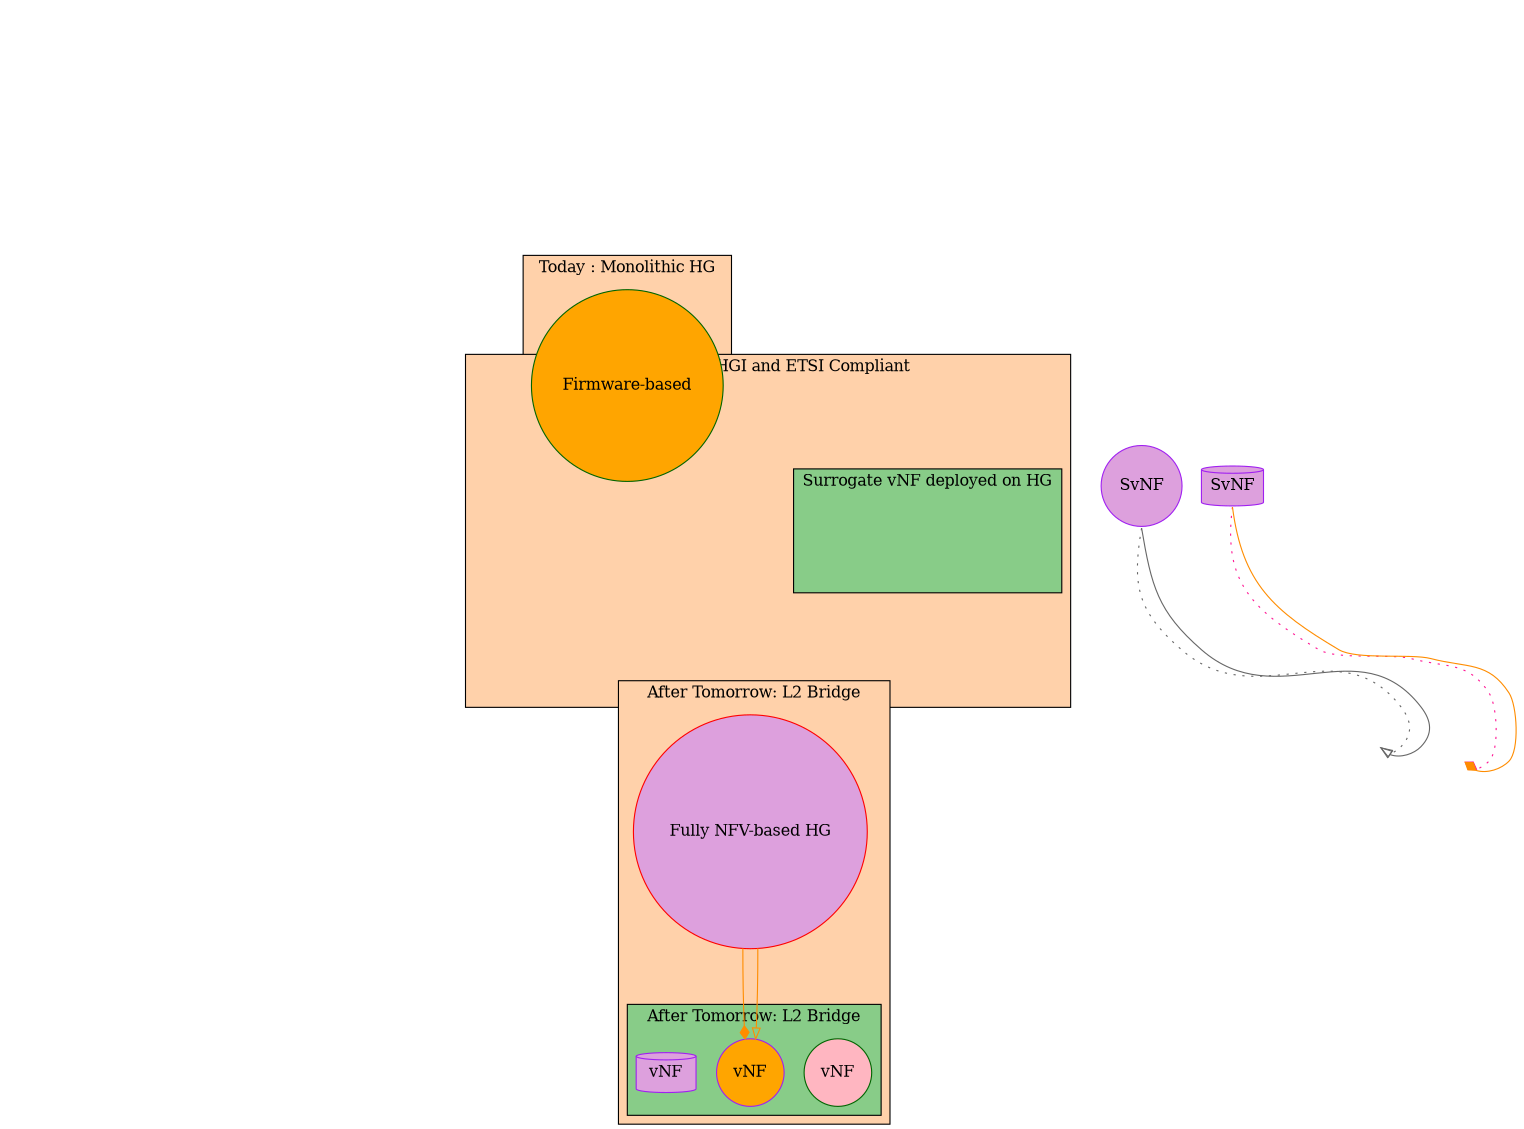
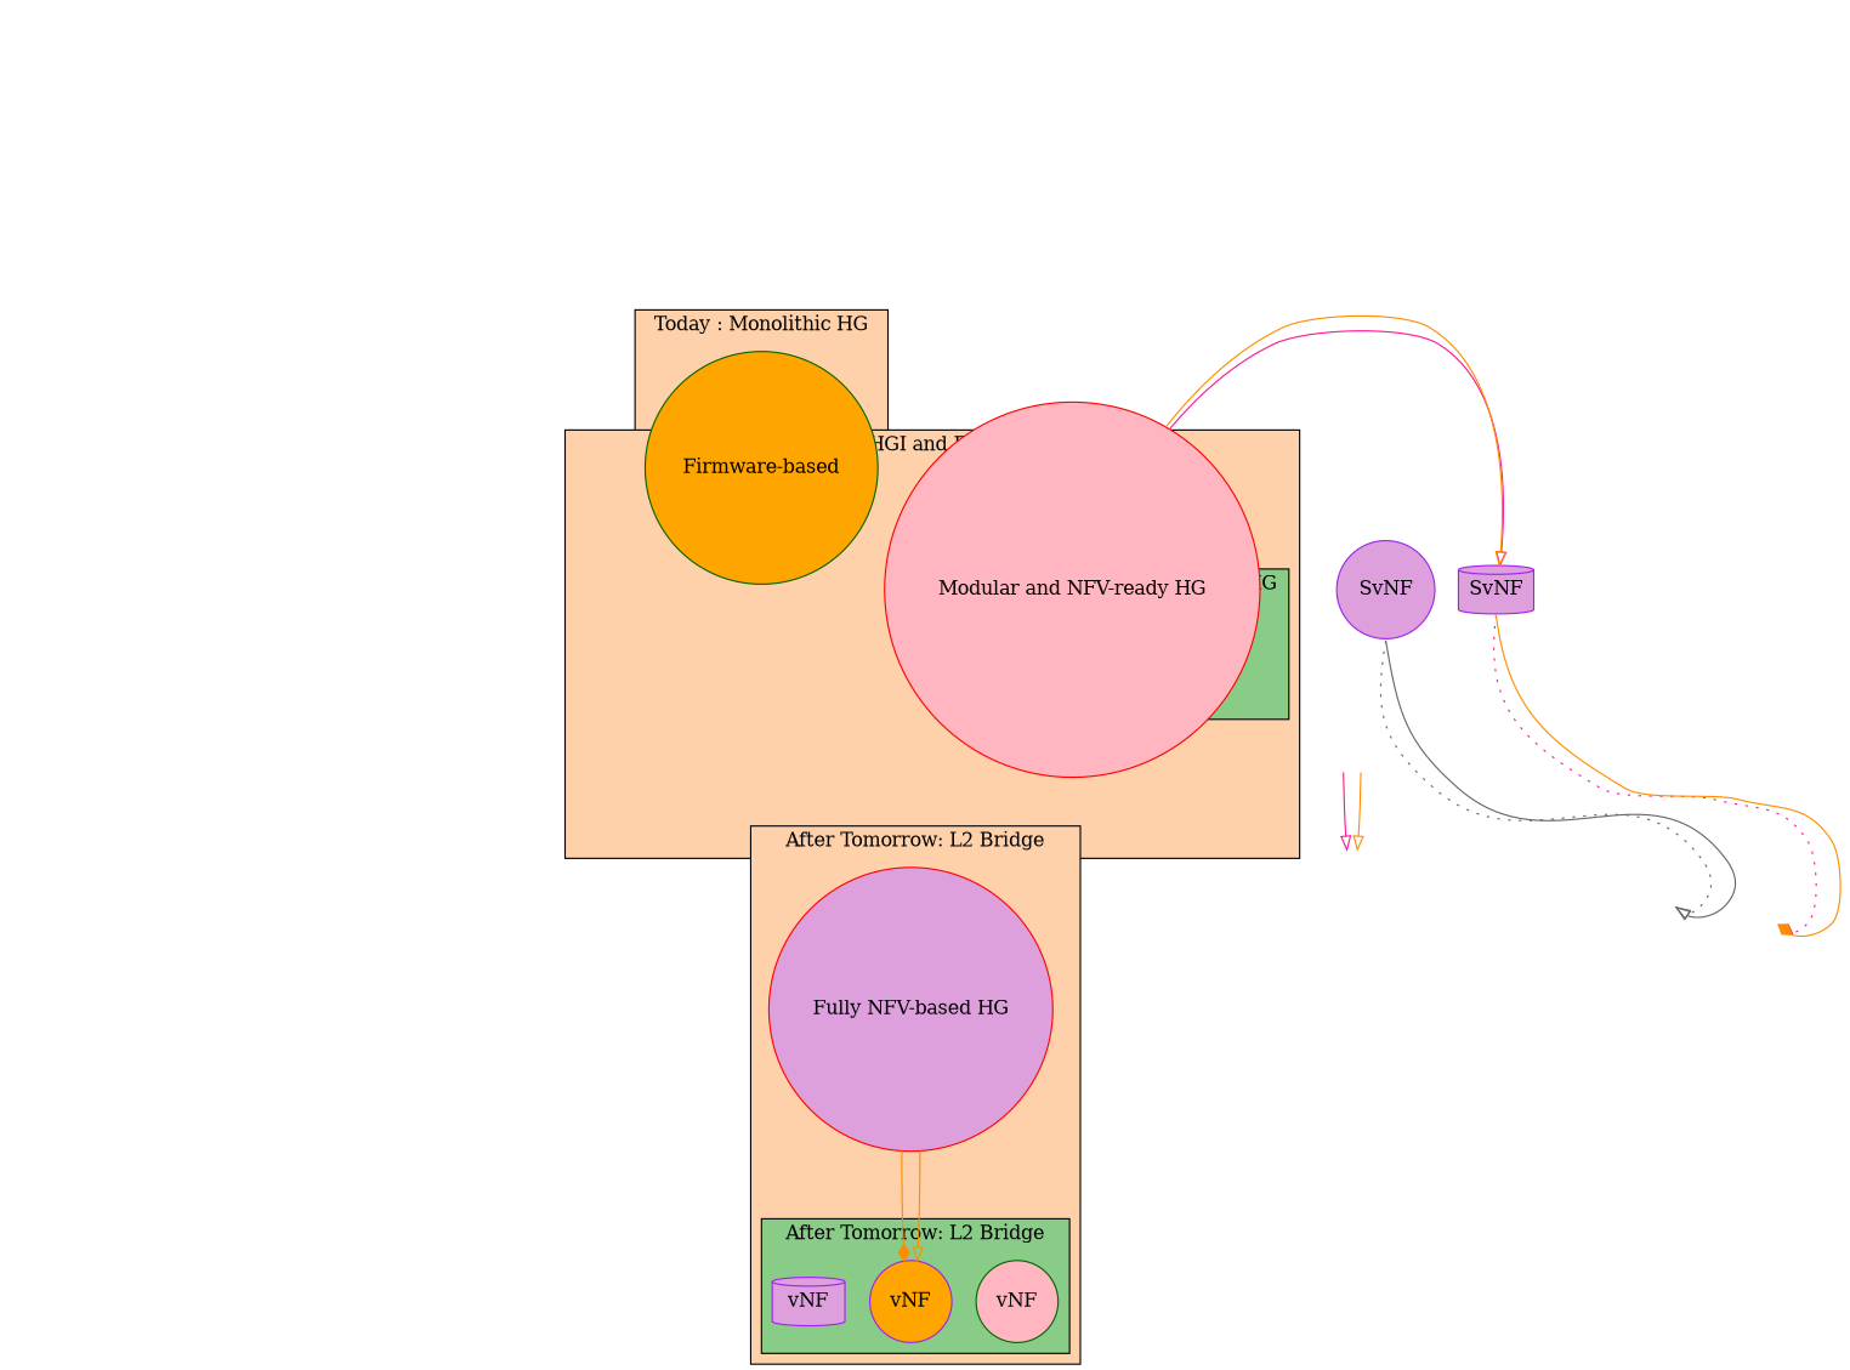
  digraph {
    compound=true
    pack=true
    node [fillcolor=plum shape=circle style=filled color=purple]
    edge [color=darkorange arrowhead=onormal]
    n1 [fillcolor=orange label="Firmware-based" color=darkgreen]
    n2 [label=SvNF shape=cylinder]
    n3 [label=SvNF]
+   n4 [fillcolor=lightpink label="Modular and NFV-ready HG" color=red]
    n5 [fillcolor=lightpink label=vNF color=darkgreen]
    n6 [fillcolor=orange label=vNF]
    n7 [label=vNF shape=cylinder]
    n8 [label="Fully NFV-based HG" color=red]
    subgraph cluster_1 {
      fillcolor="#FFD1AA"
      label="Today : Monolithic HG"
      style=filled
      n1
    }
    subgraph cluster_2 {
      fillcolor="#FFD1AA"
      label="Tomorrow: HGI and ETSI Compliant"
      style=filled
+     n4
      subgraph cluster_3 {
        fillcolor="#88CC88"
        label="Surrogate vNF deployed on HG"
        rank=same
        style=filled
        n2
        n3
      }
    }
    subgraph cluster_4 {
      fillcolor="#FFD1AA"
      label="After Tomorrow: L2 Bridge"
      style=filled
      n2
      n3
+     n4
      n8
      subgraph cluster_5 {
        fillcolor="#88CC88"
        label="After Tomorrow: L2 Bridge"
        rank=same
        style=filled
        n5
        n6
        n7
      }
    }
    n2 -> n6 [constraint=false headport=s style=dotted tailport=s color=deeppink arrowhead=diamond]
    n2 -> n6 [headport=s tailport=s arrowhead=diamond]
    n3 -> n7 [constraint=false headport=s style=dotted tailport=s color=gray40]
    n3 -> n7 [headport=s tailport=s color=gray40]
+   n4 -> n2 [color=deeppink minlen=1.8]
+   n4 -> n2
    n8 -> n6 [minlen=1.8 arrowhead=diamond]
    n8 -> n6
  }
